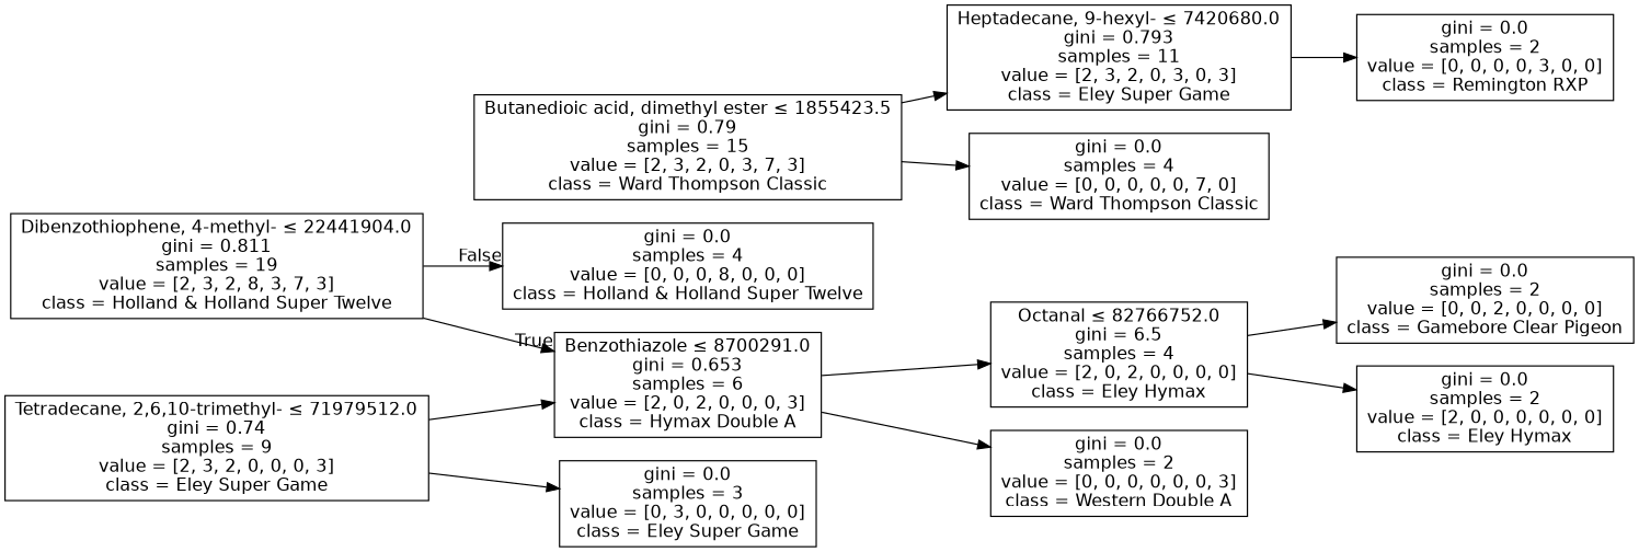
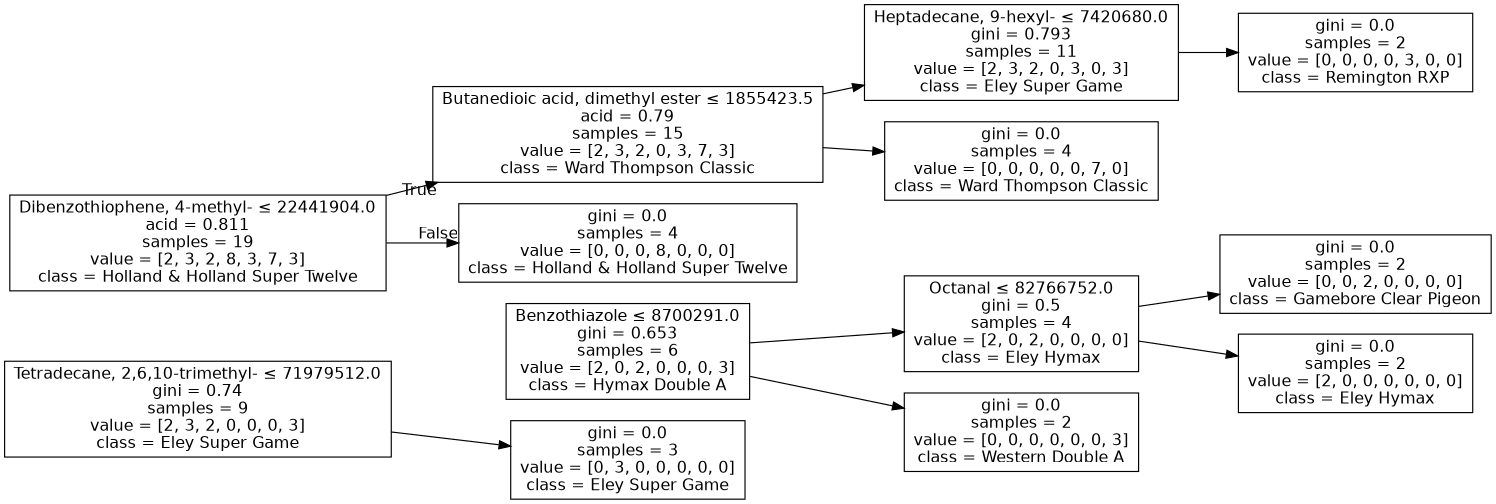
  digraph {
    rankdir=LR
    node [fontname=helvetica shape=box]
    edge [fontname=helvetica]
-   n1 [label=<Dibenzothiophene, 4-methyl- &le; 22441904.0<br/>gini = 0.811<br/>samples = 19<br/>value = [2, 3, 2, 8, 3, 7, 3]<br/>class = Holland &amp; Holland Super Twelve>]
-   n2 [label=<Butanedioic acid, dimethyl ester &le; 1855423.5<br/>gini = 0.79<br/>samples = 15<br/>value = [2, 3, 2, 0, 3, 7, 3]<br/>class = Ward Thompson Classic>]
+   n1 [label=<Dibenzothiophene, 4-methyl- &le; 22441904.0<br/>acid = 0.811<br/>samples = 19<br/>value = [2, 3, 2, 8, 3, 7, 3]<br/>class = Holland &amp; Holland Super Twelve>]
+   n2 [label=<Butanedioic acid, dimethyl ester &le; 1855423.5<br/>acid = 0.79<br/>samples = 15<br/>value = [2, 3, 2, 0, 3, 7, 3]<br/>class = Ward Thompson Classic>]
    n3 [label=<gini = 0.0<br/>samples = 4<br/>value = [0, 0, 0, 8, 0, 0, 0]<br/>class = Holland &amp; Holland Super Twelve>]
    n4 [label=<Heptadecane, 9-hexyl- &le; 7420680.0<br/>gini = 0.793<br/>samples = 11<br/>value = [2, 3, 2, 0, 3, 0, 3]<br/>class = Eley Super Game>]
    n5 [label=<gini = 0.0<br/>samples = 4<br/>value = [0, 0, 0, 0, 0, 7, 0]<br/>class = Ward Thompson Classic>]
    n6 [label=<gini = 0.0<br/>samples = 2<br/>value = [0, 0, 0, 0, 3, 0, 0]<br/>class = Remington RXP>]
    n7 [label=<Tetradecane, 2,6,10-trimethyl- &le; 71979512.0<br/>gini = 0.74<br/>samples = 9<br/>value = [2, 3, 2, 0, 0, 0, 3]<br/>class = Eley Super Game>]
    n8 [label=<Benzothiazole &le; 8700291.0<br/>gini = 0.653<br/>samples = 6<br/>value = [2, 0, 2, 0, 0, 0, 3]<br/>class = Hymax Double A>]
    n9 [label=<gini = 0.0<br/>samples = 3<br/>value = [0, 3, 0, 0, 0, 0, 0]<br/>class = Eley Super Game>]
-   n10 [label=<Octanal &le; 82766752.0<br/>gini = 6.5<br/>samples = 4<br/>value = [2, 0, 2, 0, 0, 0, 0]<br/>class = Eley Hymax>]
+   n10 [label=<Octanal &le; 82766752.0<br/>gini = 0.5<br/>samples = 4<br/>value = [2, 0, 2, 0, 0, 0, 0]<br/>class = Eley Hymax>]
    n11 [label=<gini = 0.0<br/>samples = 2<br/>value = [0, 0, 0, 0, 0, 0, 3]<br/>class = Western Double A>]
    n12 [label=<gini = 0.0<br/>samples = 2<br/>value = [0, 0, 2, 0, 0, 0, 0]<br/>class = Gamebore Clear Pigeon>]
    n13 [label=<gini = 0.0<br/>samples = 2<br/>value = [2, 0, 0, 0, 0, 0, 0]<br/>class = Eley Hymax>]
-   n1 -> n8 [headlabel=True labelangle=45 labeldistance=2.5]
+   n1 -> n2 [headlabel=True labelangle=45 labeldistance=2.5]
    n1 -> n3 [headlabel=False labelangle=-45 labeldistance=2.5]
    n2 -> n4
    n2 -> n5
    n4 -> n6
-   n7 -> n8
    n7 -> n9
    n8 -> n10
    n8 -> n11
    n10 -> n12
    n10 -> n13
  }
